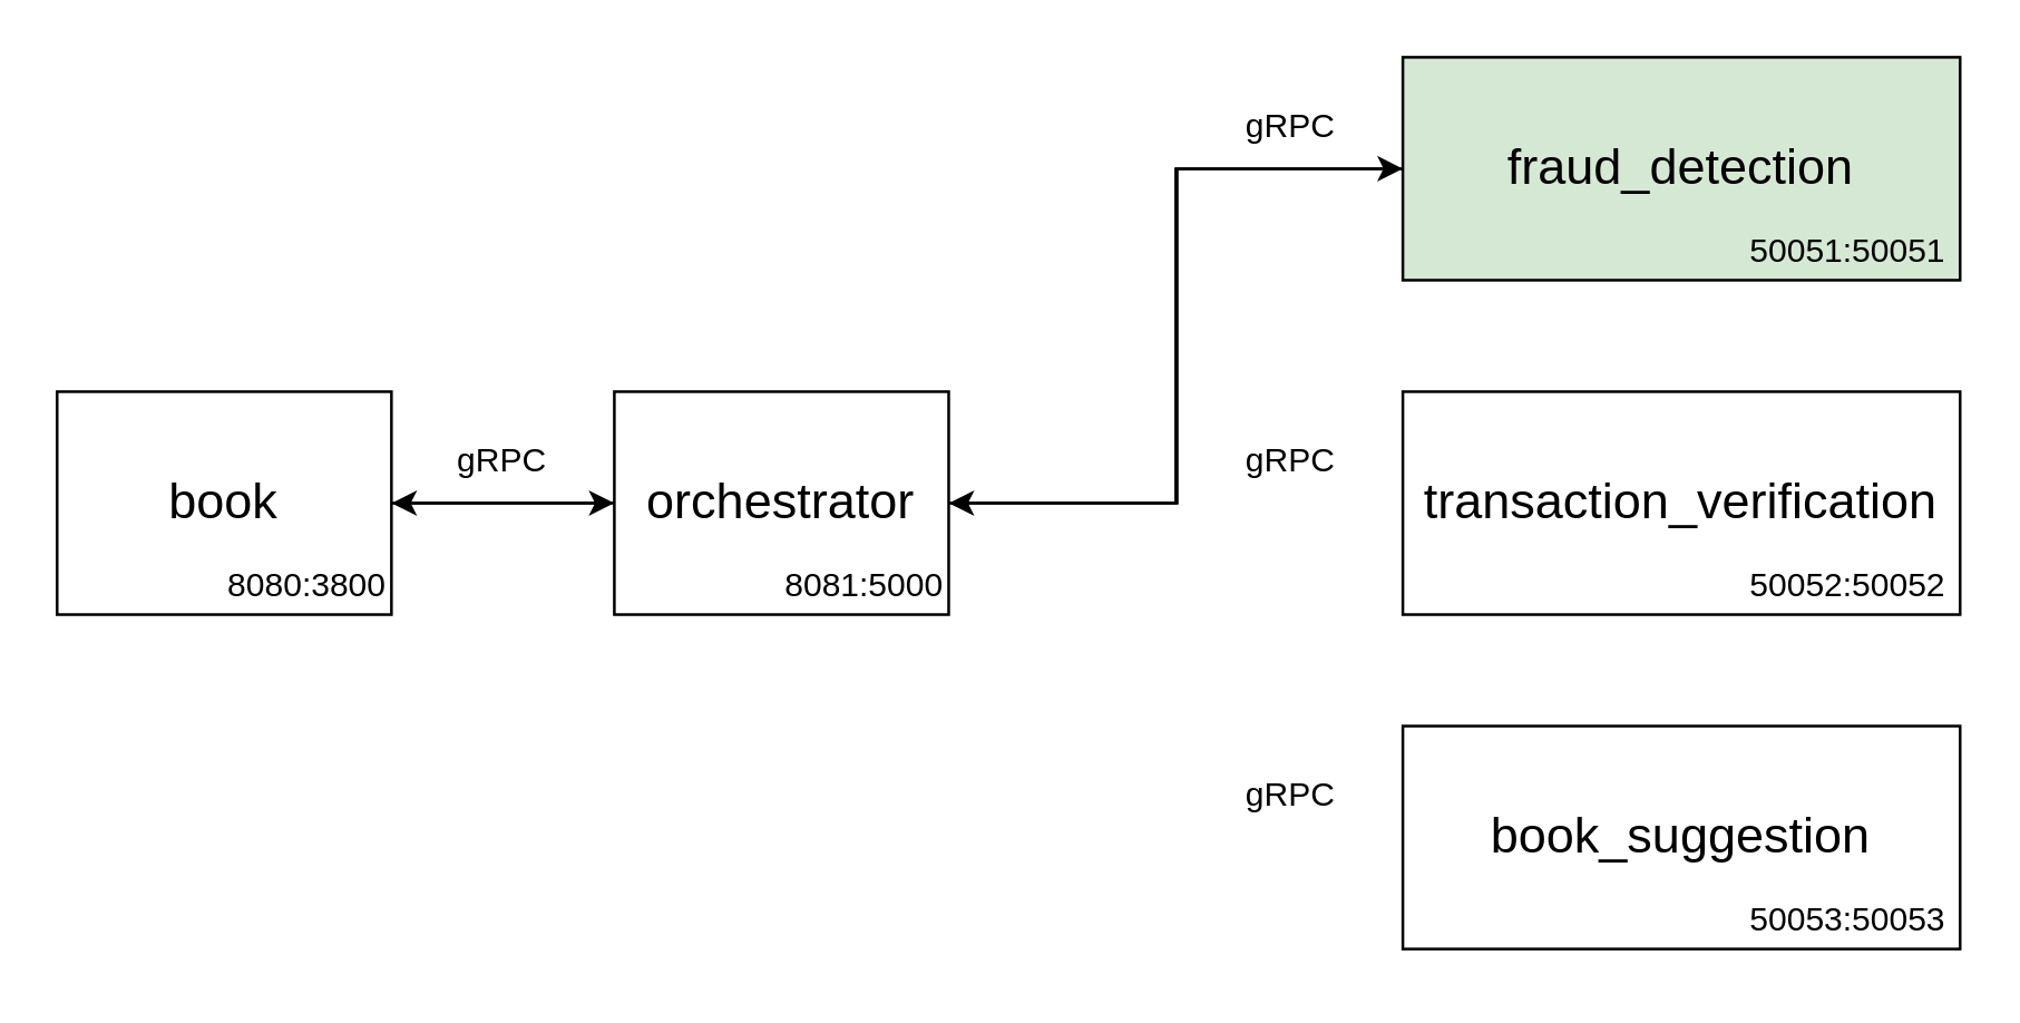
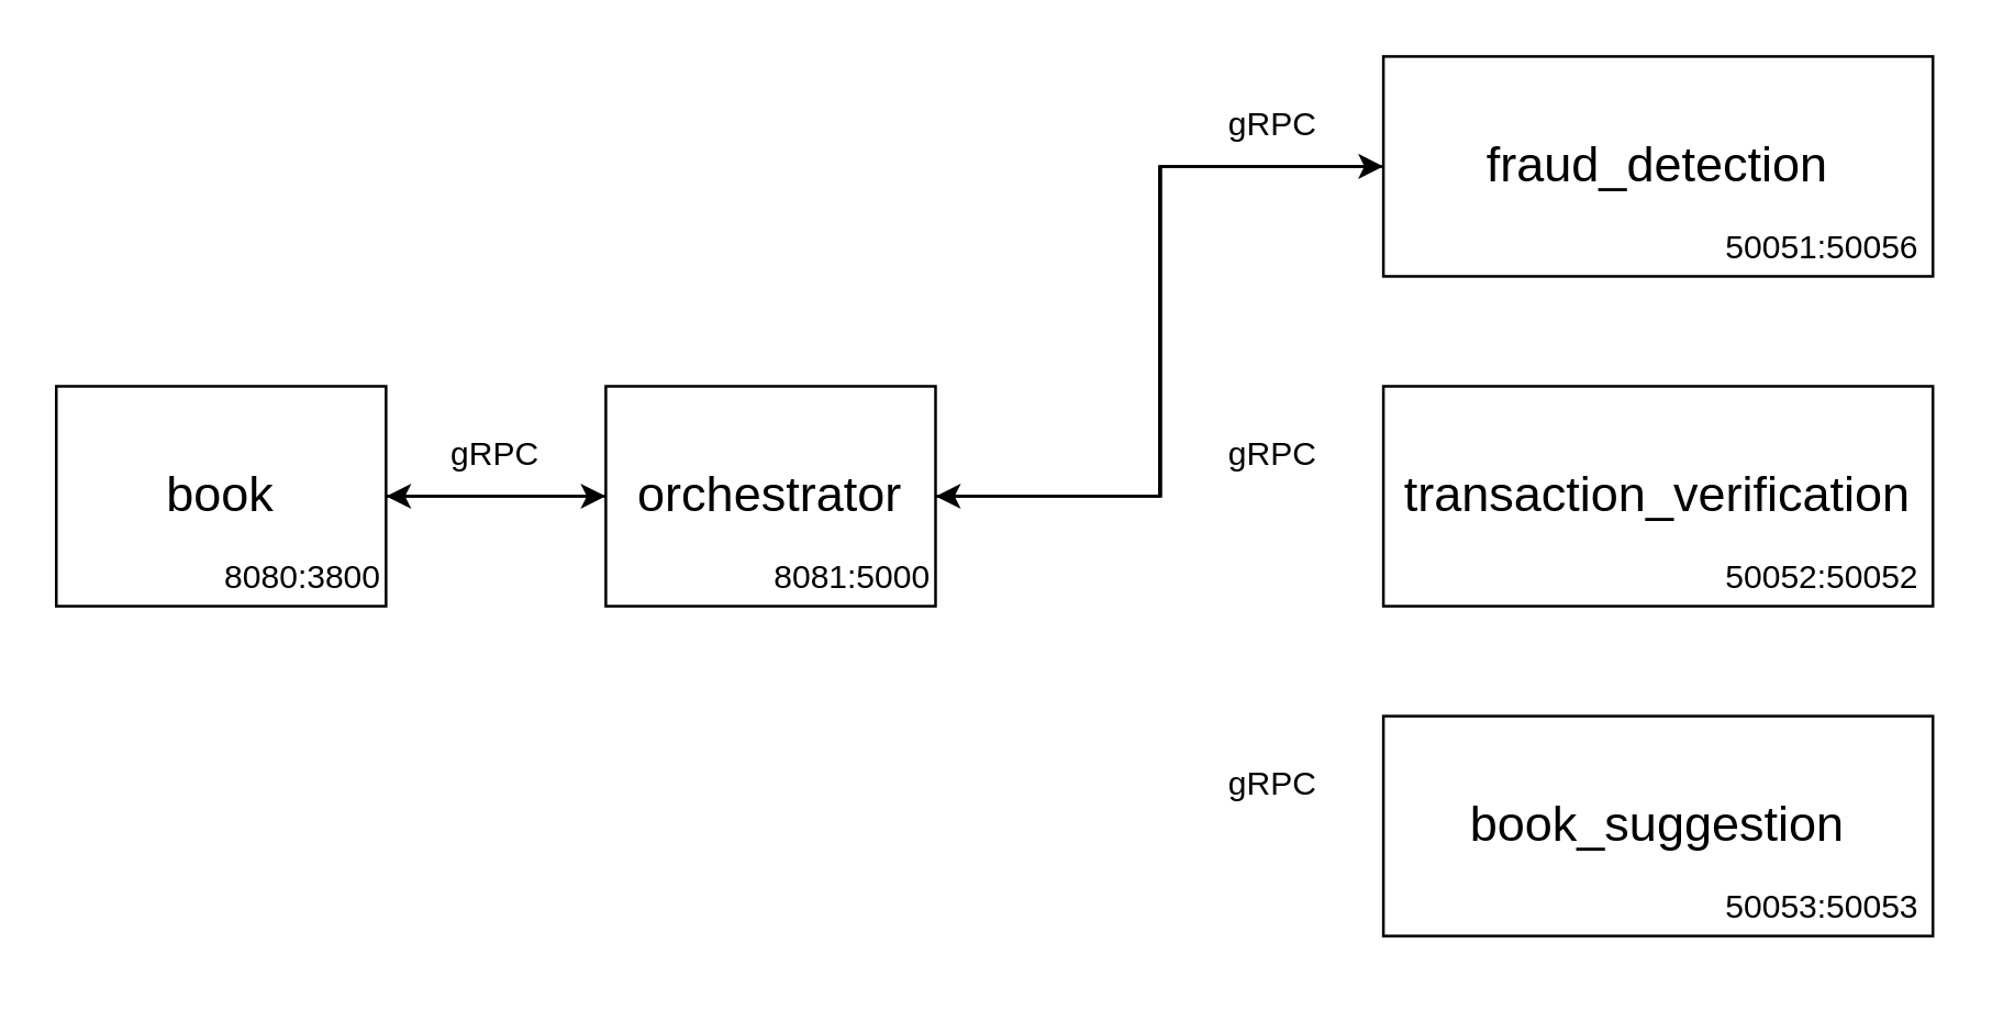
  <mxCell id="0" />
  <mxCell id="1" parent="0" />
  <mxCell id="2" style="edgeStyle=orthogonalEdgeStyle;rounded=0;orthogonalLoop=1;jettySize=auto;html=1;entryX=1;entryY=0.5;entryDx=0;entryDy=0;" edge="1" parent="1" source="4" target="8"><mxGeometry relative="1" as="geometry" /></mxCell>
  <mxCell id="3" style="edgeStyle=orthogonalEdgeStyle;rounded=0;orthogonalLoop=1;jettySize=auto;html=1;entryX=0;entryY=0.5;entryDx=0;entryDy=0;" edge="1" parent="1" source="4" target="6"><mxGeometry relative="1" as="geometry"><Array as="points"><mxPoint x="422" y="180" /><mxPoint x="422" y="60" /></Array></mxGeometry></mxCell>
  <mxCell id="4" value="orchestrator" style="rounded=0;whiteSpace=wrap;html=1;fontSize=18;" vertex="1" parent="1"><mxGeometry x="220" y="140" width="120" height="80" as="geometry" /></mxCell>
  <mxCell id="5" style="edgeStyle=orthogonalEdgeStyle;rounded=0;orthogonalLoop=1;jettySize=auto;html=1;exitX=0;exitY=0.5;exitDx=0;exitDy=0;entryX=1;entryY=0.5;entryDx=0;entryDy=0;" edge="1" parent="1" source="6" target="4"><mxGeometry relative="1" as="geometry" /></mxCell>
- <mxCell id="6" value="fraud_detection" style="rounded=0;whiteSpace=wrap;html=1;fontSize=18;fillColor=#d5e8d4;" vertex="1" parent="1"><mxGeometry x="503" y="20" width="200" height="80" as="geometry" /></mxCell>
+ <mxCell id="6" value="fraud_detection" style="rounded=0;whiteSpace=wrap;html=1;fontSize=18;" vertex="1" parent="1"><mxGeometry x="503" y="20" width="200" height="80" as="geometry" /></mxCell>
  <mxCell id="7" style="edgeStyle=orthogonalEdgeStyle;rounded=0;orthogonalLoop=1;jettySize=auto;html=1;exitX=1;exitY=0.5;exitDx=0;exitDy=0;entryX=0;entryY=0.5;entryDx=0;entryDy=0;" edge="1" parent="1" source="8" target="4"><mxGeometry relative="1" as="geometry" /></mxCell>
  <mxCell id="8" value="book" style="rounded=0;whiteSpace=wrap;html=1;fontSize=18;" vertex="1" parent="1"><mxGeometry x="20" y="140" width="120" height="80" as="geometry" /></mxCell>
  <mxCell id="9" value="transaction_verification" style="rounded=0;html=1;fontSize=18;align=center;whiteSpace=wrap;" vertex="1" parent="1"><mxGeometry x="503" y="140" width="200" height="80" as="geometry" /></mxCell>
  <mxCell id="10" value="book_suggestion" style="rounded=0;whiteSpace=wrap;html=1;fontSize=18;align=center;" vertex="1" parent="1"><mxGeometry x="503" y="260" width="200" height="80" as="geometry" /></mxCell>
  <mxCell id="11" value="8081:5000" style="text;strokeColor=none;align=center;fillColor=none;html=1;verticalAlign=middle;whiteSpace=wrap;rounded=0;" vertex="1" parent="1"><mxGeometry x="280" y="195" width="60" height="30" as="geometry" /></mxCell>
  <mxCell id="12" value="8080:3800" style="text;strokeColor=none;align=center;fillColor=none;html=1;verticalAlign=middle;whiteSpace=wrap;rounded=0;" vertex="1" parent="1"><mxGeometry x="80" y="195" width="60" height="30" as="geometry" /></mxCell>
- <mxCell id="13" value="50051:50051" style="text;strokeColor=none;align=center;fillColor=none;html=1;verticalAlign=middle;whiteSpace=wrap;rounded=0;" vertex="1" parent="1"><mxGeometry x="623" y="75" width="80" height="30" as="geometry" /></mxCell>
+ <mxCell id="13" value="50051:50056" style="text;strokeColor=none;align=center;fillColor=none;html=1;verticalAlign=middle;whiteSpace=wrap;rounded=0;" vertex="1" parent="1"><mxGeometry x="623" y="75" width="80" height="30" as="geometry" /></mxCell>
  <mxCell id="14" value="50052:50052" style="text;strokeColor=none;align=center;fillColor=none;html=1;verticalAlign=middle;whiteSpace=wrap;rounded=0;" vertex="1" parent="1"><mxGeometry x="623" y="195" width="80" height="30" as="geometry" /></mxCell>
  <mxCell id="15" value="50053:50053" style="text;strokeColor=none;align=center;fillColor=none;html=1;verticalAlign=middle;whiteSpace=wrap;rounded=0;" vertex="1" parent="1"><mxGeometry x="623" y="315" width="80" height="30" as="geometry" /></mxCell>
  <mxCell id="16" value="gRPC" style="text;strokeColor=none;align=center;fillColor=none;html=1;verticalAlign=middle;whiteSpace=wrap;rounded=0;" vertex="1" parent="1"><mxGeometry x="150" y="150" width="60" height="30" as="geometry" /></mxCell>
  <mxCell id="17" value="gRPC" style="text;strokeColor=none;align=center;fillColor=none;html=1;verticalAlign=middle;whiteSpace=wrap;rounded=0;" vertex="1" parent="1"><mxGeometry x="433" y="30" width="60" height="30" as="geometry" /></mxCell>
  <mxCell id="18" value="gRPC" style="text;strokeColor=none;align=center;fillColor=none;html=1;verticalAlign=middle;whiteSpace=wrap;rounded=0;" vertex="1" parent="1"><mxGeometry x="433" y="270" width="60" height="30" as="geometry" /></mxCell>
  <mxCell id="19" value="gRPC" style="text;strokeColor=none;align=center;fillColor=none;html=1;verticalAlign=middle;whiteSpace=wrap;rounded=0;" vertex="1" parent="1"><mxGeometry x="433" y="150" width="60" height="30" as="geometry" /></mxCell>
